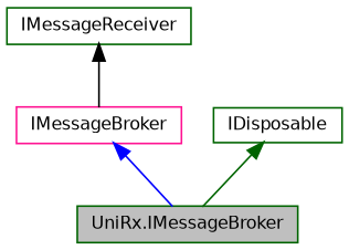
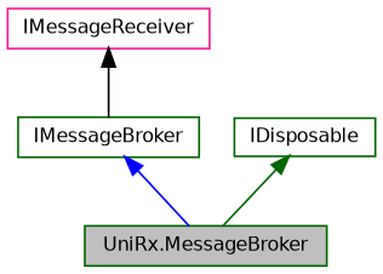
  digraph {
    node [color=darkgreen fillcolor=white fontname=Helvetica fontsize=10 shape=record style=filled]
    edge [dir=back fontname=Helvetica fontsize=10 labelfontname=Helvetica labelfontsize=10 style=solid]
-   n1 [fillcolor=grey75 fontcolor=black height=0.2 label="UniRx.IMessageBroker" width=0.4]
-   n2 [color=deeppink height=0.2 label=IMessageBroker width=0.4]
-   n3 [height=0.2 label=IMessageReceiver width=0.4]
+   n1 [fillcolor=grey75 fontcolor=black height=0.2 label="UniRx.MessageBroker" width=0.4]
+   n2 [height=0.2 label=IMessageBroker width=0.4]
+   n3 [color=deeppink height=0.2 label=IMessageReceiver width=0.4]
    n4 [height=0.2 label=IDisposable width=0.4]
    n2 -> n1 [color=blue]
    n3 -> n2 [color=black]
    n4 -> n1 [color=darkgreen]
  }
